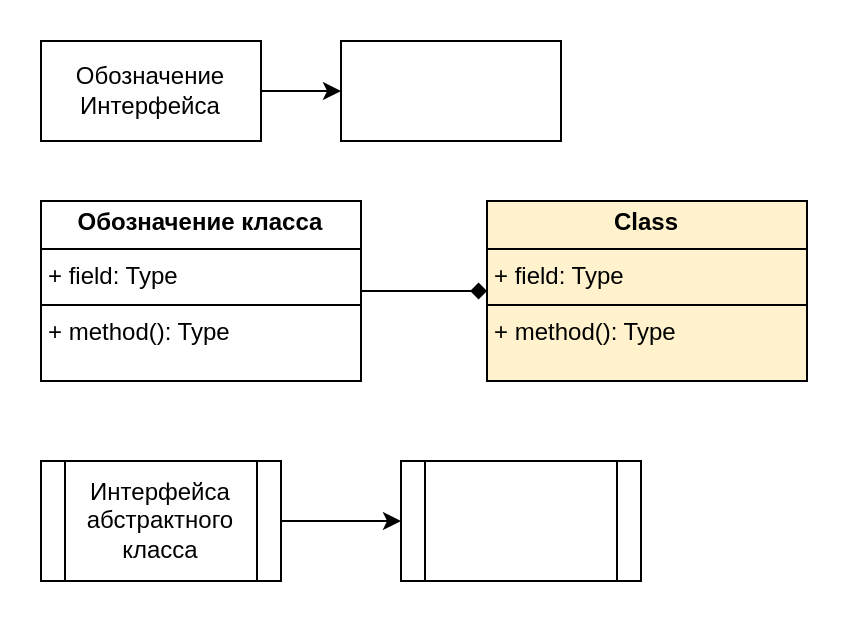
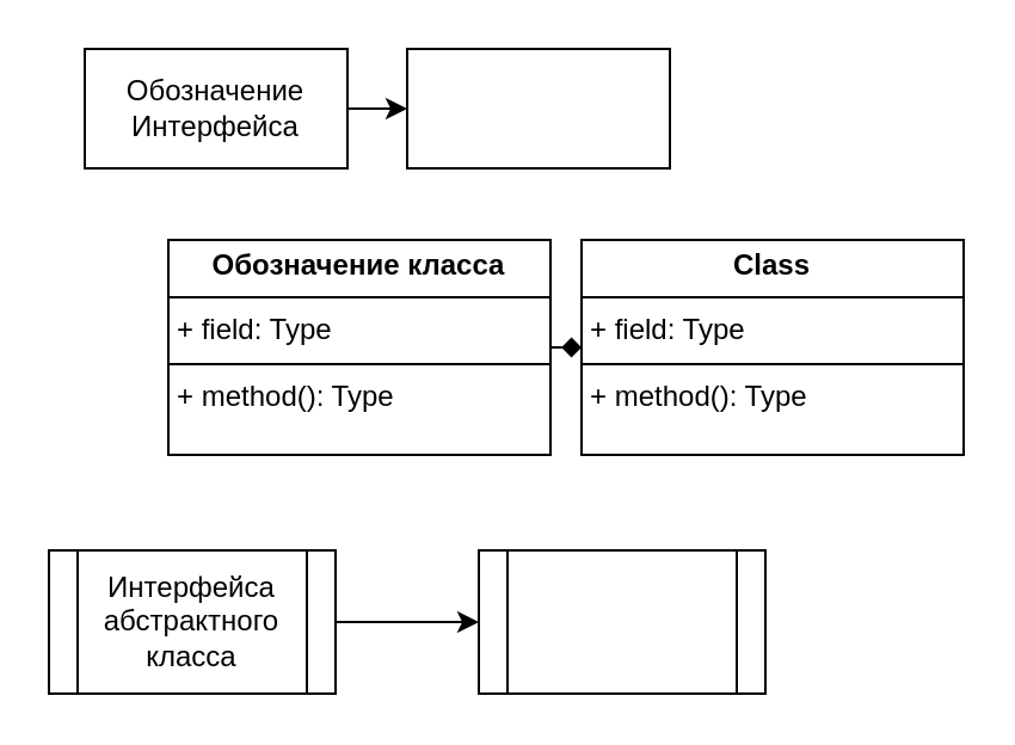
  <mxCell id="0" />
  <mxCell id="1" parent="0" />
  <mxCell id="2" value="" style="html=1;whiteSpace=wrap;" vertex="1" parent="1"><mxGeometry x="170" y="20" width="110" height="50" as="geometry" /></mxCell>
  <mxCell id="3" value="" style="edgeStyle=orthogonalEdgeStyle;rounded=0;orthogonalLoop=1;jettySize=auto;html=1;" edge="1" parent="1" source="4" target="2"><mxGeometry relative="1" as="geometry" /></mxCell>
- <mxCell id="4" value="Обозначение Интерфейса" style="html=1;whiteSpace=wrap;" vertex="1" parent="1"><mxGeometry x="20" y="20" width="110" height="50" as="geometry" /></mxCell>
+ <mxCell id="4" value="Обозначение Интерфейса" style="html=1;whiteSpace=wrap;" vertex="1" parent="1"><mxGeometry x="35" y="20" width="110" height="50" as="geometry" /></mxCell>
  <mxCell id="5" value="" style="edgeStyle=orthogonalEdgeStyle;rounded=0;orthogonalLoop=1;jettySize=auto;html=1;endArrow=diamond;" edge="1" parent="1" source="6" target="7"><mxGeometry relative="1" as="geometry" /></mxCell>
- <mxCell id="6" value="&lt;p style=&quot;margin:0px;margin-top:4px;text-align:center;&quot;&gt;&lt;b&gt;Обозначение класса&lt;/b&gt;&lt;/p&gt;&lt;hr size=&quot;1&quot; style=&quot;border-style:solid;&quot;&gt;&lt;p style=&quot;margin:0px;margin-left:4px;&quot;&gt;+ field: Type&lt;/p&gt;&lt;hr size=&quot;1&quot; style=&quot;border-style:solid;&quot;&gt;&lt;p style=&quot;margin:0px;margin-left:4px;&quot;&gt;+ method(): Type&lt;/p&gt;" style="verticalAlign=top;align=left;overflow=fill;html=1;whiteSpace=wrap;" vertex="1" parent="1"><mxGeometry x="20" y="100" width="160" height="90" as="geometry" /></mxCell>
- <mxCell id="7" value="&lt;p style=&quot;margin:0px;margin-top:4px;text-align:center;&quot;&gt;&lt;b&gt;Class&lt;/b&gt;&lt;/p&gt;&lt;hr size=&quot;1&quot; style=&quot;border-style:solid;&quot;/&gt;&lt;p style=&quot;margin:0px;margin-left:4px;&quot;&gt;+ field: Type&lt;/p&gt;&lt;hr size=&quot;1&quot; style=&quot;border-style:solid;&quot;/&gt;&lt;p style=&quot;margin:0px;margin-left:4px;&quot;&gt;+ method(): Type&lt;/p&gt;" style="verticalAlign=top;align=left;overflow=fill;html=1;whiteSpace=wrap;fillColor=#fff2cc;" vertex="1" parent="1"><mxGeometry x="243" y="100" width="160" height="90" as="geometry" /></mxCell>
+ <mxCell id="6" value="&lt;p style=&quot;margin:0px;margin-top:4px;text-align:center;&quot;&gt;&lt;b&gt;Обозначение класса&lt;/b&gt;&lt;/p&gt;&lt;hr size=&quot;1&quot; style=&quot;border-style:solid;&quot;&gt;&lt;p style=&quot;margin:0px;margin-left:4px;&quot;&gt;+ field: Type&lt;/p&gt;&lt;hr size=&quot;1&quot; style=&quot;border-style:solid;&quot;&gt;&lt;p style=&quot;margin:0px;margin-left:4px;&quot;&gt;+ method(): Type&lt;/p&gt;" style="verticalAlign=top;align=left;overflow=fill;html=1;whiteSpace=wrap;" vertex="1" parent="1"><mxGeometry x="70" y="100" width="160" height="90" as="geometry" /></mxCell>
+ <mxCell id="7" value="&lt;p style=&quot;margin:0px;margin-top:4px;text-align:center;&quot;&gt;&lt;b&gt;Class&lt;/b&gt;&lt;/p&gt;&lt;hr size=&quot;1&quot; style=&quot;border-style:solid;&quot;/&gt;&lt;p style=&quot;margin:0px;margin-left:4px;&quot;&gt;+ field: Type&lt;/p&gt;&lt;hr size=&quot;1&quot; style=&quot;border-style:solid;&quot;/&gt;&lt;p style=&quot;margin:0px;margin-left:4px;&quot;&gt;+ method(): Type&lt;/p&gt;" style="verticalAlign=top;align=left;overflow=fill;html=1;whiteSpace=wrap;" vertex="1" parent="1"><mxGeometry x="243" y="100" width="160" height="90" as="geometry" /></mxCell>
  <mxCell id="8" value="" style="shape=process;whiteSpace=wrap;html=1;backgroundOutline=1;" vertex="1" parent="1"><mxGeometry x="200" y="230" width="120" height="60" as="geometry" /></mxCell>
  <mxCell id="9" value="" style="edgeStyle=orthogonalEdgeStyle;rounded=0;orthogonalLoop=1;jettySize=auto;html=1;" edge="1" parent="1" source="10" target="8"><mxGeometry relative="1" as="geometry" /></mxCell>
  <mxCell id="10" value="Интерфейса абстрактного класса" style="shape=process;whiteSpace=wrap;html=1;backgroundOutline=1;" vertex="1" parent="1"><mxGeometry x="20" y="230" width="120" height="60" as="geometry" /></mxCell>
